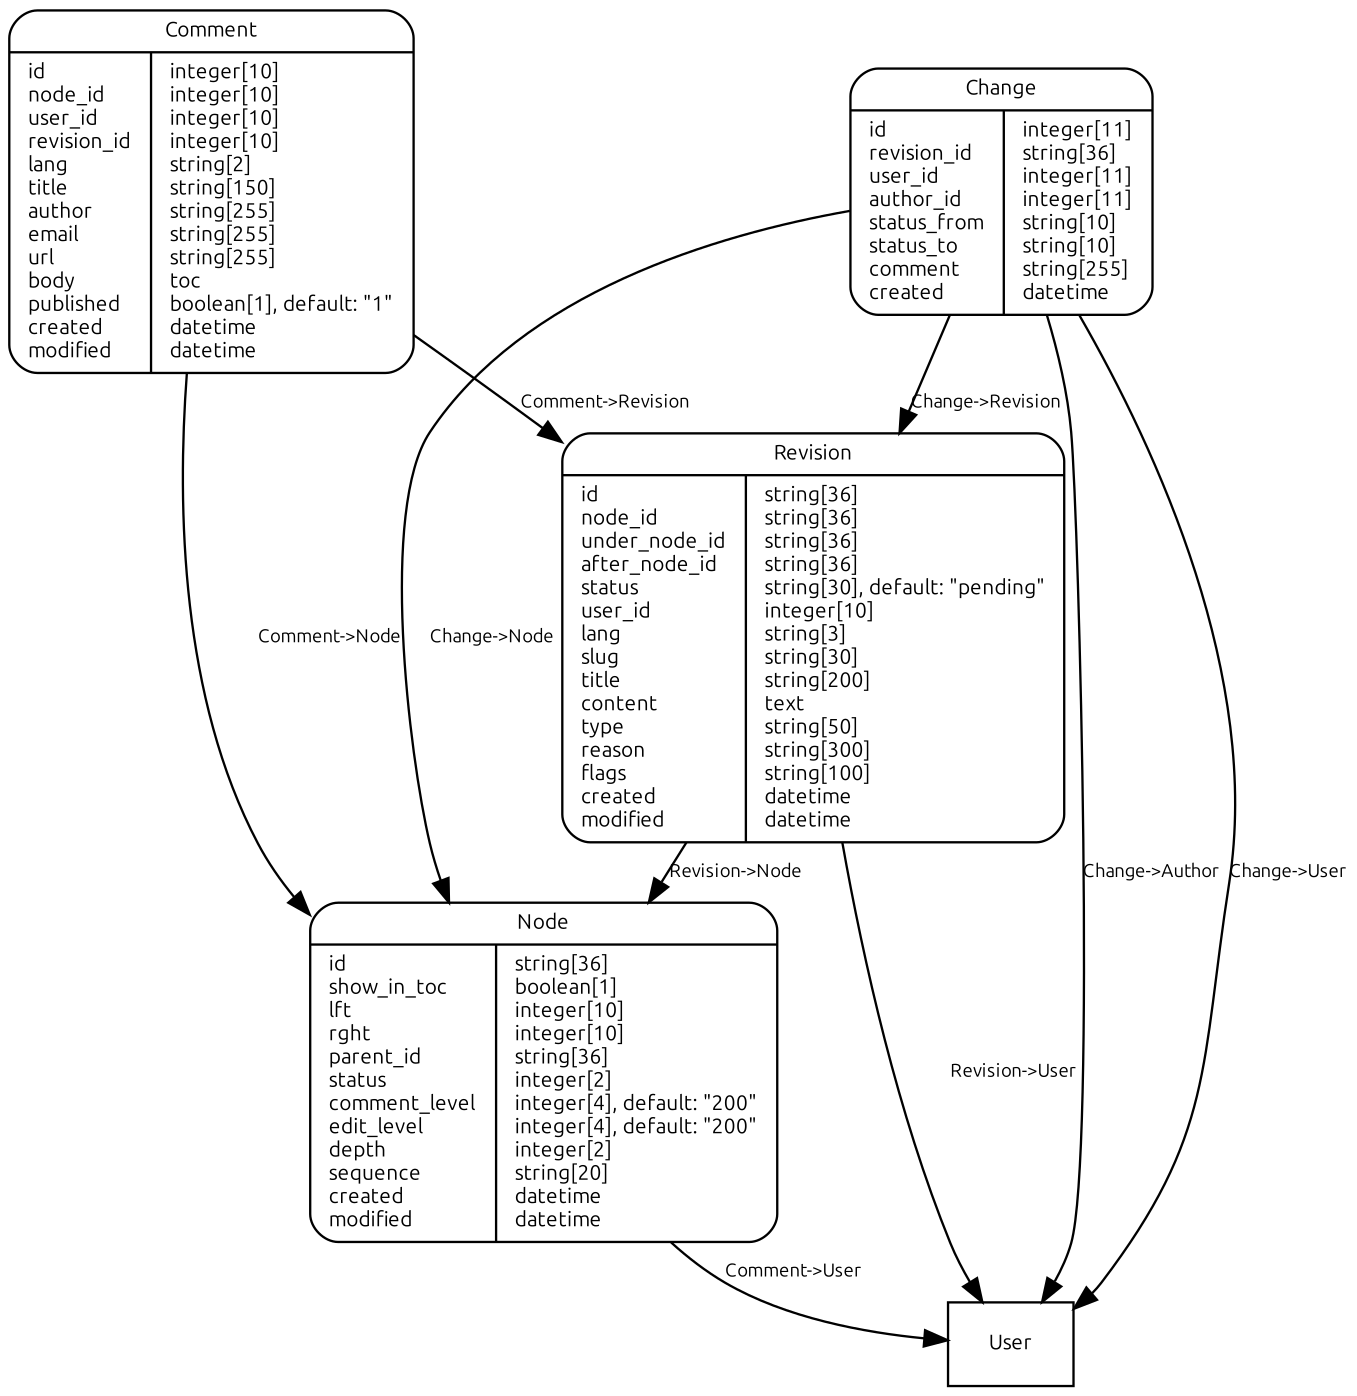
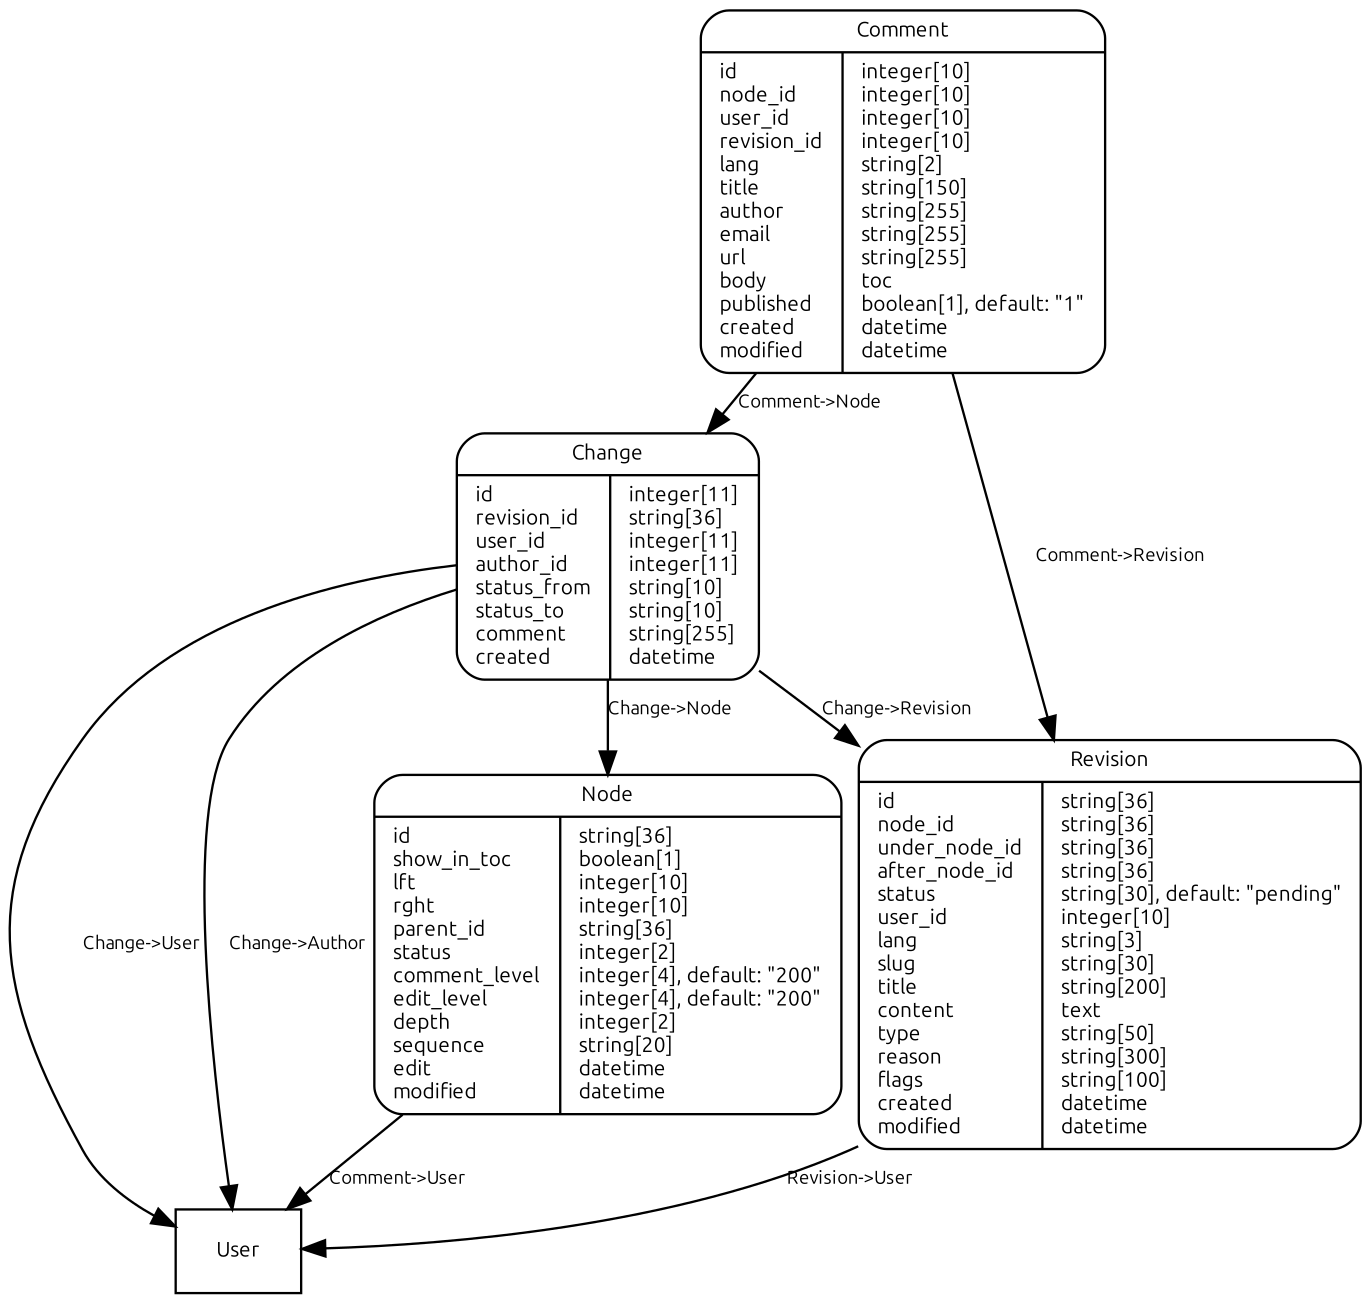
  digraph {
    fontname=Ubuntu
    nodesep=0.1
    ranksep=0.1
    splines=true
    node [fontname=Ubuntu fontsize=9 shape=Mrecord]
    edge [fontname=Ubuntu fontsize=8]
    n1 [label="{<0> Change|{<f0> id\lrevision_id\luser_id\lauthor_id\lstatus_from\lstatus_to\lcomment\lcreated\l|<f1> integer[11]\lstring[36]\linteger[11]\linteger[11]\lstring[10]\lstring[10]\lstring[255]\ldatetime\l}}"]
-   n2 [label="{<0> Node|{<f0> id\lshow_in_toc\llft\lrght\lparent_id\lstatus\lcomment_level\ledit_level\ldepth\lsequence\lcreated\lmodified\l|<f1> string[36]\lboolean[1]\linteger[10]\linteger[10]\lstring[36]\linteger[2]\linteger[4], default: \"200\"\linteger[4], default: \"200\"\linteger[2]\lstring[20]\ldatetime\ldatetime\l}}"]
+   n2 [label="{<0> Node|{<f0> id\lshow_in_toc\llft\lrght\lparent_id\lstatus\lcomment_level\ledit_level\ldepth\lsequence\ledit\lmodified\l|<f1> string[36]\lboolean[1]\linteger[10]\linteger[10]\lstring[36]\linteger[2]\linteger[4], default: \"200\"\linteger[4], default: \"200\"\linteger[2]\lstring[20]\ldatetime\ldatetime\l}}"]
    n3 [label="{<0> Revision|{<f0> id\lnode_id\lunder_node_id\lafter_node_id\lstatus\luser_id\llang\lslug\ltitle\lcontent\ltype\lreason\lflags\lcreated\lmodified\l|<f1> string[36]\lstring[36]\lstring[36]\lstring[36]\lstring[30], default: \"pending\"\linteger[10]\lstring[3]\lstring[30]\lstring[200]\ltext\lstring[50]\lstring[300]\lstring[100]\ldatetime\ldatetime\l}}"]
    User [shape=record]
    n5 [label="{<0> Comment|{<f0> id\lnode_id\luser_id\lrevision_id\llang\ltitle\lauthor\lemail\lurl\lbody\lpublished\lcreated\lmodified\l|<f1> integer[10]\linteger[10]\linteger[10]\linteger[10]\lstring[2]\lstring[150]\lstring[255]\lstring[255]\lstring[255]\ltoc\lboolean[1], default: \"1\"\ldatetime\ldatetime\l}}"]
    n1 -> n2 [label="Change->Node"]
    n1 -> n3 [label="Change->Revision"]
    n1 -> User [label="Change->User"]
    n1 -> User [label="Change->Author"]
    n2 -> User [label="Comment->User"]
-   n3 -> n2 [label="Revision->Node"]
    n3 -> User [label="Revision->User"]
-   n5 -> n2 [label="Comment->Node"]
+   n5 -> n1 [label="Comment->Node"]
    n5 -> n3 [label="Comment->Revision"]
  }
